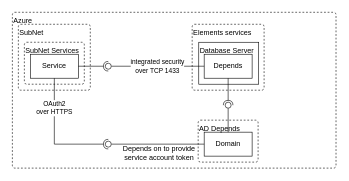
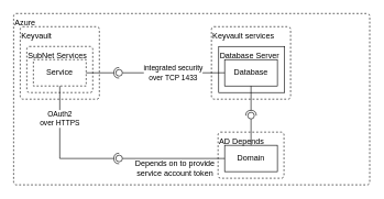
  <mxCell id="0" />
  <mxCell id="1" parent="0" />
  <mxCell id="2" value="Azure" style="rounded=1;whiteSpace=wrap;html=1;fillColor=none;dashed=1;align=left;verticalAlign=top;container=1;collapsible=0;recursiveResize=0;imageWidth=24;arcSize=8;absoluteArcSize=1;" parent="1" vertex="1"><mxGeometry x="20" y="20" width="540" height="260" as="geometry" /></mxCell>
- <mxCell id="3" value="Elements services" style="rounded=1;whiteSpace=wrap;html=1;fillColor=none;dashed=1;align=left;verticalAlign=top;container=1;collapsible=0;recursiveResize=0;imageWidth=24;arcSize=8;absoluteArcSize=1;" parent="2" vertex="1"><mxGeometry x="300" y="20" width="120" height="110" as="geometry" /></mxCell>
+ <mxCell id="3" value="Keyvault services" style="rounded=1;whiteSpace=wrap;html=1;fillColor=none;dashed=1;align=left;verticalAlign=top;container=1;collapsible=0;recursiveResize=0;imageWidth=24;arcSize=8;absoluteArcSize=1;" parent="2" vertex="1"><mxGeometry x="300" y="20" width="120" height="110" as="geometry" /></mxCell>
  <mxCell id="4" value="Database Server" style="rounded=0;whiteSpace=wrap;html=1;strokeColor=default;fillColor=none;align=left;verticalAlign=top;" vertex="1" parent="3"><mxGeometry x="11" y="30" width="100" height="70" as="geometry" /></mxCell>
- <mxCell id="5" value="Depends" style="rounded=0;whiteSpace=wrap;html=1;strokeColor=default;fillColor=none;" parent="3" vertex="1"><mxGeometry x="20" y="50" width="80" height="40" as="geometry" /></mxCell>
+ <mxCell id="5" value="Database" style="rounded=0;whiteSpace=wrap;html=1;strokeColor=default;fillColor=none;" parent="3" vertex="1"><mxGeometry x="20" y="50" width="80" height="40" as="geometry" /></mxCell>
  <mxCell id="6" value="AD Depends" style="rounded=1;whiteSpace=wrap;html=1;fillColor=none;dashed=1;align=left;verticalAlign=top;container=1;collapsible=0;recursiveResize=0;imageWidth=24;arcSize=8;absoluteArcSize=1;spacing=2;" parent="2" vertex="1"><mxGeometry x="310" y="180" width="100" height="70" as="geometry" /></mxCell>
  <mxCell id="7" value="Domain" style="rounded=0;whiteSpace=wrap;html=1;strokeColor=default;fillColor=none;" parent="6" vertex="1"><mxGeometry x="10" y="20" width="80" height="40" as="geometry" /></mxCell>
- <mxCell id="8" value="SubNet" style="rounded=1;whiteSpace=wrap;html=1;fillColor=none;dashed=1;align=left;verticalAlign=top;container=1;collapsible=0;recursiveResize=0;imageWidth=24;arcSize=8;absoluteArcSize=1;" parent="1" vertex="1"><mxGeometry x="30" y="40" width="120" height="110" as="geometry" /></mxCell>
+ <mxCell id="8" value="Keyvault" style="rounded=1;whiteSpace=wrap;html=1;fillColor=none;dashed=1;align=left;verticalAlign=top;container=1;collapsible=0;recursiveResize=0;imageWidth=24;arcSize=8;absoluteArcSize=1;" parent="1" vertex="1"><mxGeometry x="30" y="40" width="120" height="110" as="geometry" /></mxCell>
  <mxCell id="9" value="SubNet Services" style="rounded=1;whiteSpace=wrap;html=1;fillColor=none;dashed=1;align=left;verticalAlign=top;container=1;collapsible=0;recursiveResize=0;imageWidth=24;arcSize=8;absoluteArcSize=1;" parent="8" vertex="1"><mxGeometry x="10" y="30" width="100" height="70" as="geometry" /></mxCell>
- <mxCell id="10" value="Service" style="rounded=0;whiteSpace=wrap;html=1;strokeColor=default;fillColor=none;" parent="9" vertex="1"><mxGeometry x="10" y="20" width="80" height="40" as="geometry" /></mxCell>
+ <mxCell id="10" value="Service" style="rounded=0;whiteSpace=wrap;html=1;strokeColor=default;fillColor=none;dashed=1;" parent="9" vertex="1"><mxGeometry x="10" y="20" width="80" height="40" as="geometry" /></mxCell>
  <mxCell id="11" value="integrated security&lt;br&gt;over TCP 1433" style="rounded=0;orthogonalLoop=1;jettySize=auto;html=1;endArrow=none;endFill=0;sketch=0;sourcePerimeterSpacing=0;targetPerimeterSpacing=0;exitX=0;exitY=0.5;exitDx=0;exitDy=0;" parent="1" source="5" target="13" edge="1"><mxGeometry relative="1" as="geometry"><mxPoint x="210" y="325" as="sourcePoint" /></mxGeometry></mxCell>
  <mxCell id="12" value="" style="rounded=0;orthogonalLoop=1;jettySize=auto;html=1;endArrow=halfCircle;endFill=0;entryX=0.5;entryY=0.5;endSize=6;strokeWidth=1;sketch=0;exitX=1;exitY=0.5;exitDx=0;exitDy=0;" parent="1" source="10" target="13" edge="1"><mxGeometry relative="1" as="geometry"><mxPoint x="60" y="260" as="sourcePoint" /></mxGeometry></mxCell>
  <mxCell id="13" value="" style="ellipse;whiteSpace=wrap;html=1;align=center;aspect=fixed;resizable=0;points=[];outlineConnect=0;sketch=0;" parent="1" vertex="1"><mxGeometry x="175" y="105" width="10" height="10" as="geometry" /></mxCell>
  <mxCell id="14" value="" style="rounded=0;orthogonalLoop=1;jettySize=auto;html=1;endArrow=none;endFill=0;sketch=0;sourcePerimeterSpacing=0;targetPerimeterSpacing=0;exitX=0;exitY=0.5;exitDx=0;exitDy=0;" parent="1" source="7" target="16" edge="1"><mxGeometry relative="1" as="geometry"><mxPoint x="310" y="475" as="sourcePoint" /></mxGeometry></mxCell>
  <mxCell id="15" value="OAuth2&lt;br&gt;over HTTPS" style="rounded=0;orthogonalLoop=1;jettySize=auto;html=1;endArrow=halfCircle;endFill=0;entryX=0.5;entryY=0.5;endSize=6;strokeWidth=1;sketch=0;exitX=0.5;exitY=1;exitDx=0;exitDy=0;" parent="1" source="10" target="16" edge="1"><mxGeometry x="-0.5" relative="1" as="geometry"><mxPoint x="160" y="245" as="sourcePoint" /><Array as="points"><mxPoint x="90" y="240" /></Array><mxPoint as="offset" /></mxGeometry></mxCell>
  <mxCell id="16" value="" style="ellipse;whiteSpace=wrap;html=1;align=center;aspect=fixed;resizable=0;points=[];outlineConnect=0;sketch=0;" parent="1" vertex="1"><mxGeometry x="175" y="235" width="10" height="10" as="geometry" /></mxCell>
  <mxCell id="17" value="" style="rounded=0;orthogonalLoop=1;jettySize=auto;html=1;endArrow=none;endFill=0;sketch=0;sourcePerimeterSpacing=0;targetPerimeterSpacing=0;exitX=0.5;exitY=0;exitDx=0;exitDy=0;" parent="1" source="7" target="19" edge="1"><mxGeometry relative="1" as="geometry"><mxPoint x="285" y="315" as="sourcePoint" /></mxGeometry></mxCell>
  <mxCell id="18" value="" style="rounded=0;orthogonalLoop=1;jettySize=auto;html=1;endArrow=halfCircle;endFill=0;entryX=0.5;entryY=0.5;endSize=6;strokeWidth=1;sketch=0;exitX=0.5;exitY=1;exitDx=0;exitDy=0;" parent="1" source="5" target="19" edge="1"><mxGeometry relative="1" as="geometry"><mxPoint x="325" y="315" as="sourcePoint" /></mxGeometry></mxCell>
  <mxCell id="19" value="" style="ellipse;whiteSpace=wrap;html=1;align=center;aspect=fixed;resizable=0;points=[];outlineConnect=0;sketch=0;" parent="1" vertex="1"><mxGeometry x="375" y="170" width="10" height="10" as="geometry" /></mxCell>
  <mxCell id="20" value="Depends on to provide service account token" style="text;html=1;strokeColor=none;fillColor=none;align=center;verticalAlign=middle;whiteSpace=wrap;rounded=0;" vertex="1" parent="1"><mxGeometry x="190" y="240" width="150" height="30" as="geometry" /></mxCell>
  <mxCell id="21" value="Containers" parent="0" />
  <mxCell id="22" value="Elements" parent="0" />
